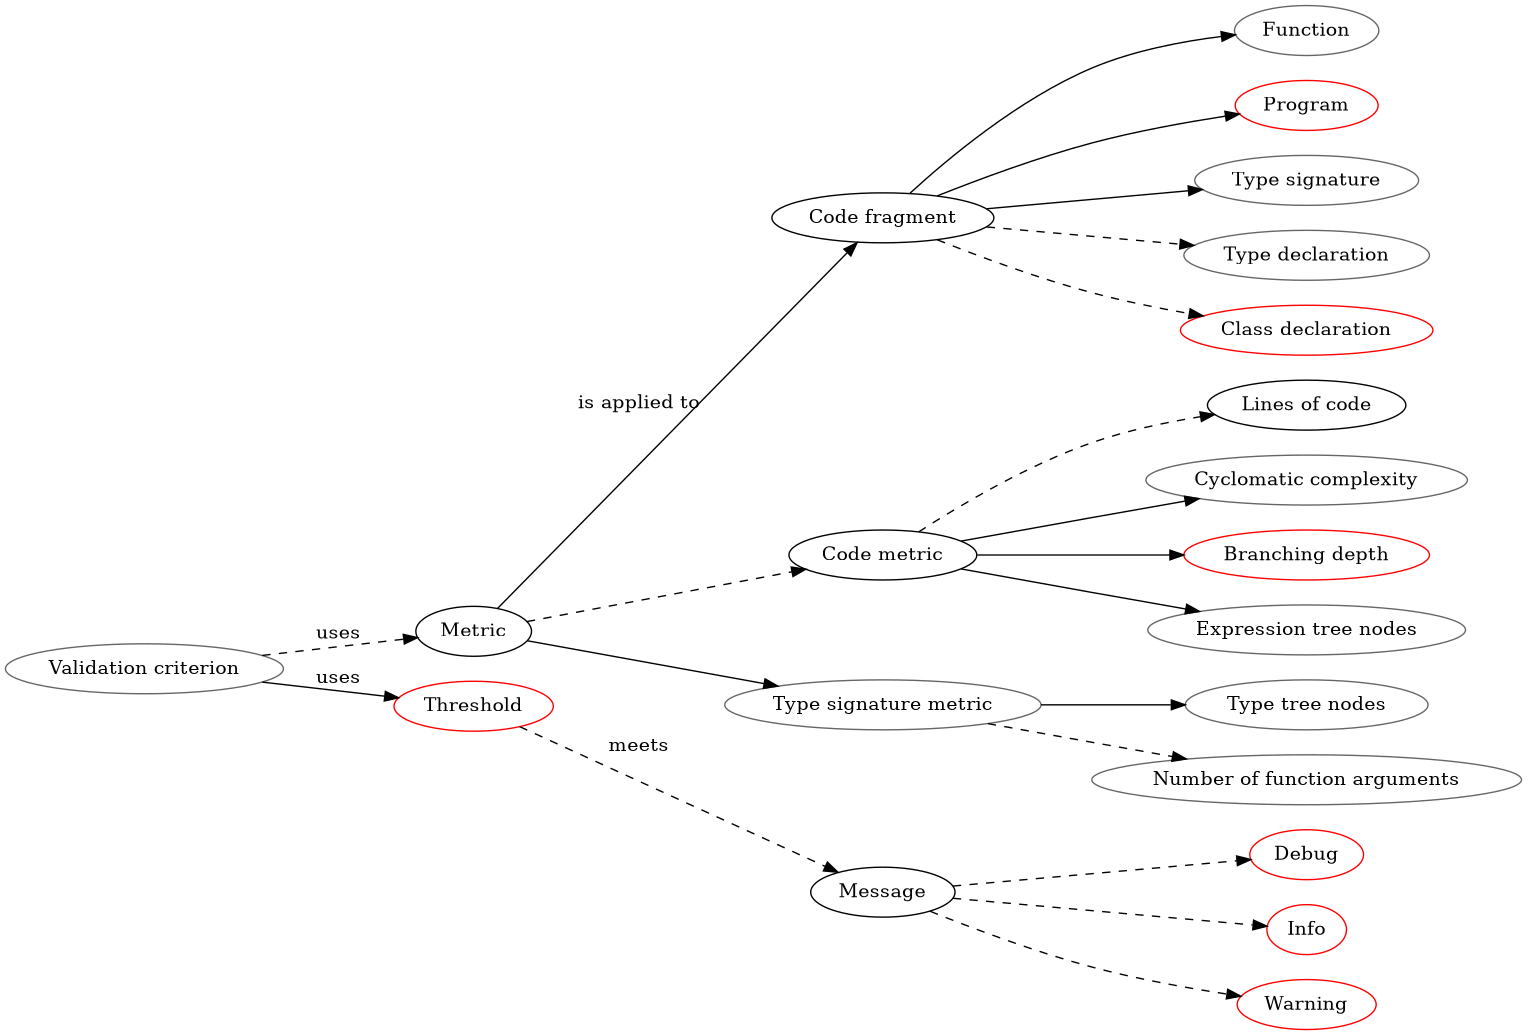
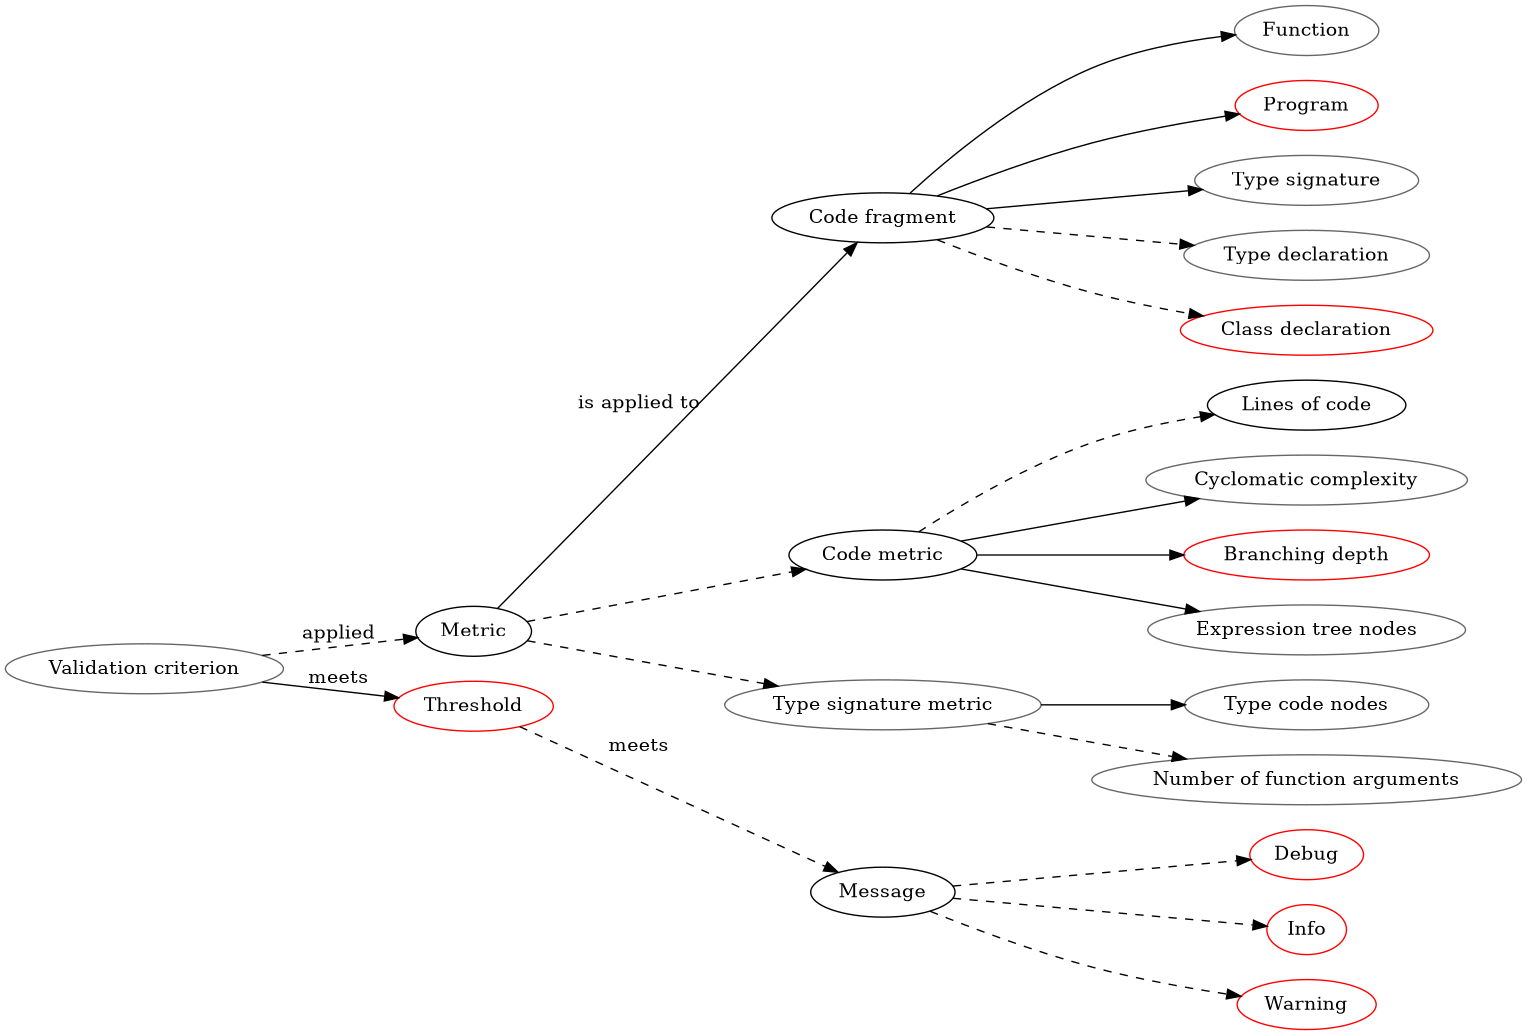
  digraph {
    rankdir=LR
    node [color=gray40]
    edge [style=dashed]
    n1 [color=black label="Code fragment"]
    Function
    Program [color=red]
    "Type signature"
    "Type declaration"
    "Class declaration" [color=red]
    Metric [color=black]
    n8 [color=black label="Code metric"]
    n9 [label="Type signature metric"]
    "Lines of code" [color=black]
    "Cyclomatic complexity"
    "Branching depth" [color=red]
    "Expression tree nodes"
-   "Type tree nodes"
+   "Type tree nodes" [label="Type code nodes"]
    "Number of function arguments"
    n16 [label="Validation criterion"]
    Threshold [color=red]
    Message [color=black]
    Debug [color=red]
    Info [color=red]
    Warning [color=red]
    n1 -> Function [style=solid]
    n1 -> Program [style=solid]
    n1 -> "Type signature" [style=solid]
    n1 -> "Type declaration"
    n1 -> "Class declaration"
    Metric -> n1 [label="is applied to" style=solid]
    Metric -> n8
-   Metric -> n9 [style=solid]
+   Metric -> n9
    n8 -> "Lines of code"
    n8 -> "Cyclomatic complexity" [style=solid]
    n8 -> "Branching depth" [style=solid]
    n8 -> "Expression tree nodes" [style=solid]
    n9 -> "Type tree nodes" [style=solid]
    n9 -> "Number of function arguments"
-   n16 -> Metric [label=uses]
-   n16 -> Threshold [label=uses style=solid]
+   n16 -> Metric [label=applied]
+   n16 -> Threshold [label=meets style=solid]
    Threshold -> Message [label=meets]
    Message -> Debug
    Message -> Info
    Message -> Warning
  }
